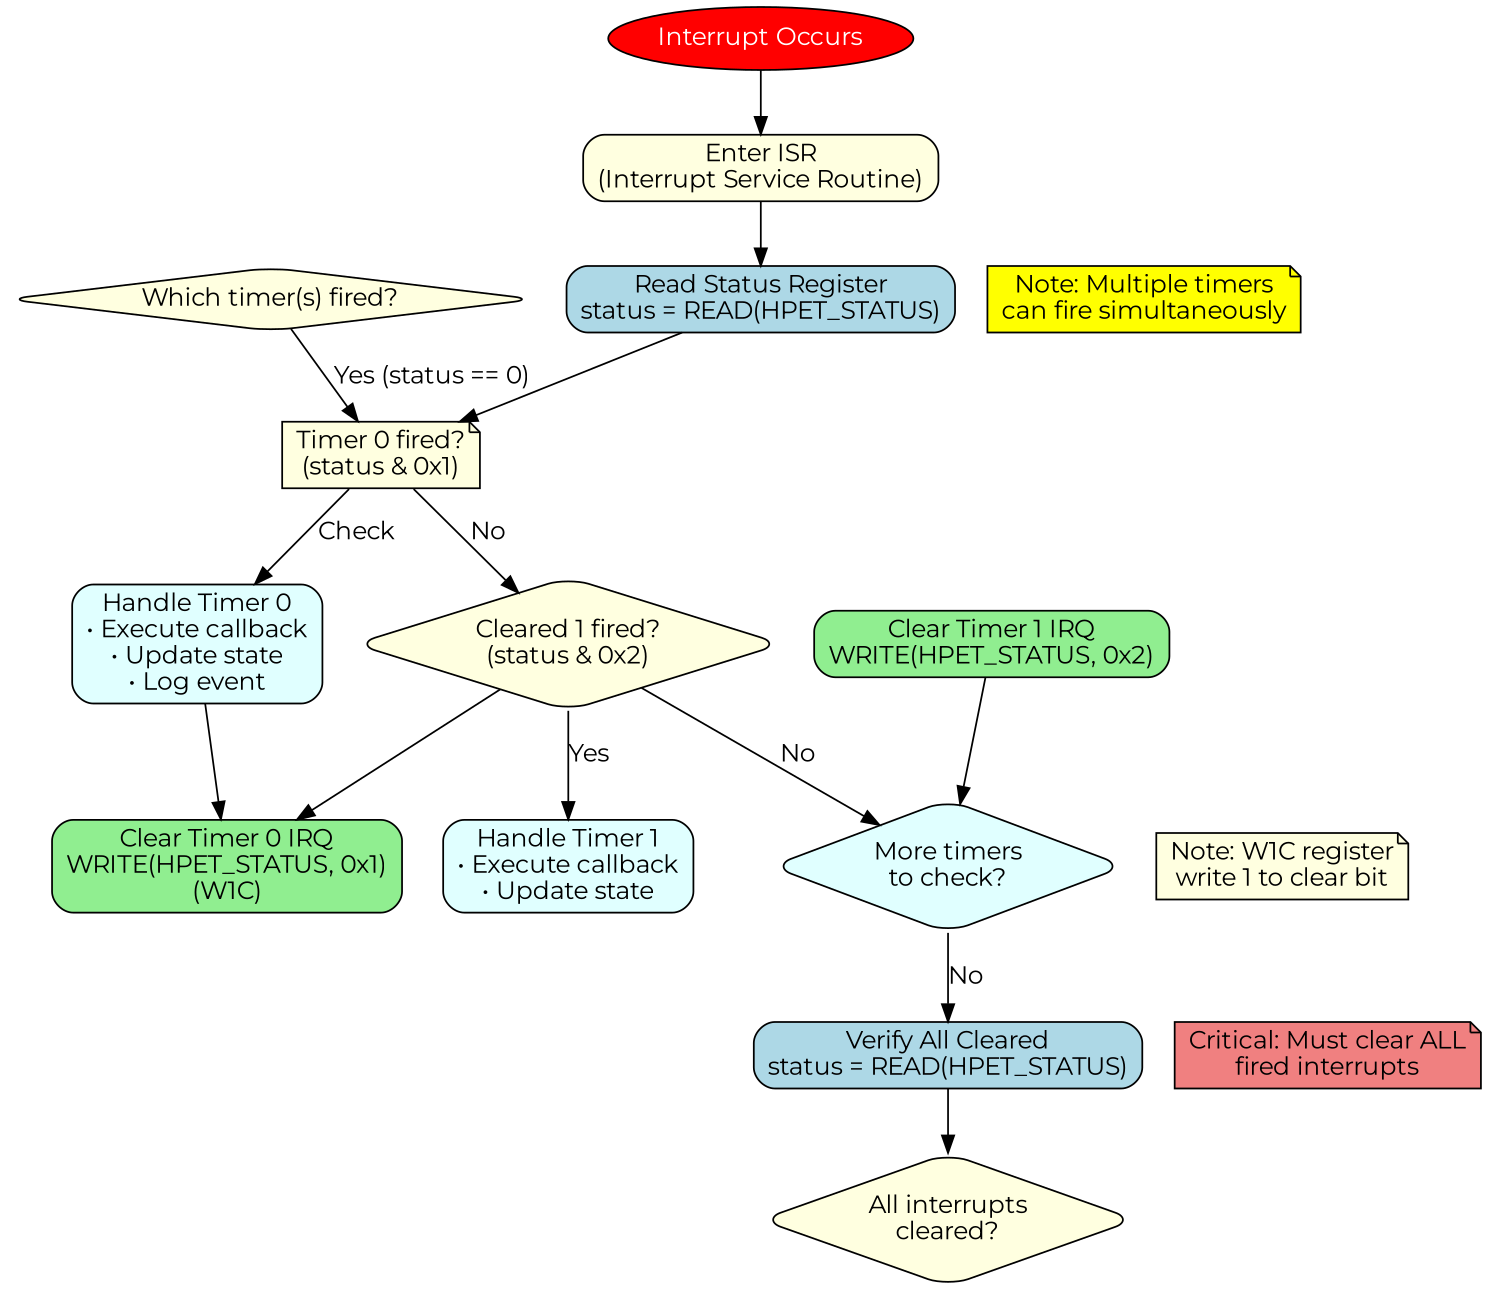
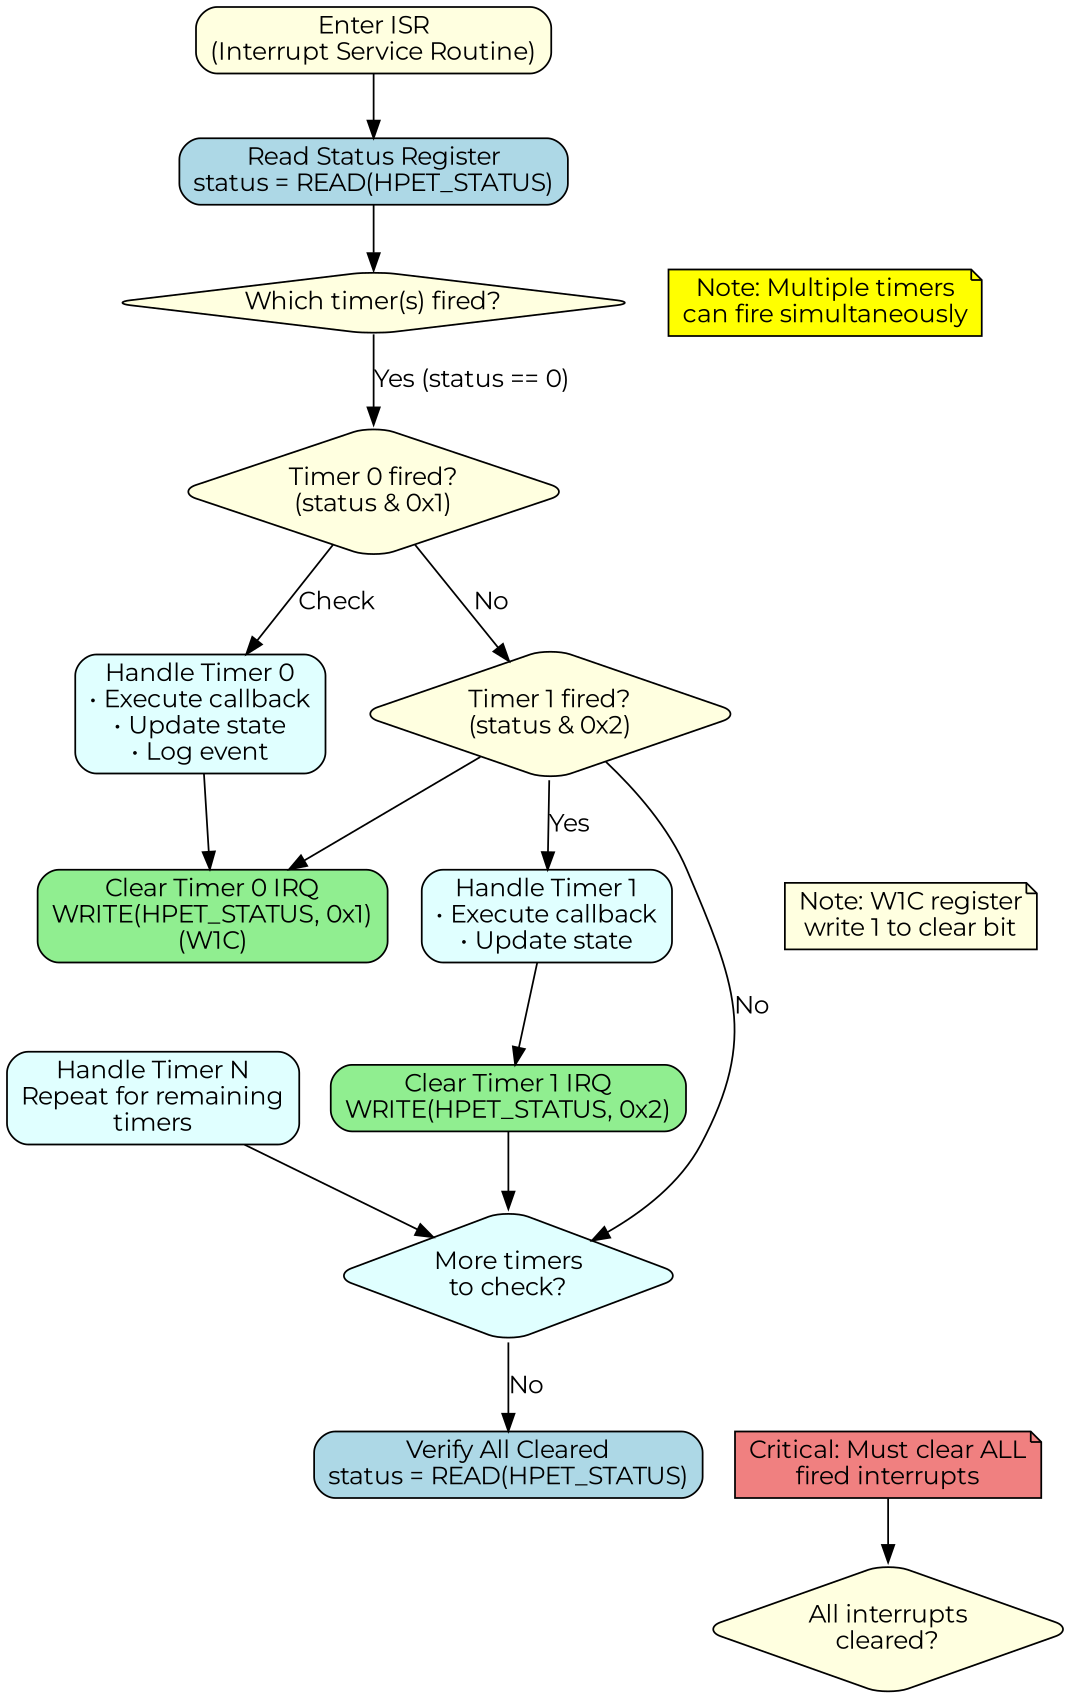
  digraph {
    fontname=Montserrat
    rankdir=TB
    node [fillcolor=lightyellow fontname=Montserrat shape=box style="rounded,filled"]
    edge [fontname=Montserrat]
    n1 [label="Which timer(s) fired?" shape=diamond]
    n2 [fillcolor=yellow label="Note: Multiple timers\ncan fire simultaneously" shape=note style=filled]
    n3 [fillcolor=lightgreen label="Clear Timer 0 IRQ\nWRITE(HPET_STATUS, 0x1)\n(W1C)"]
    n4 [label="Note: W1C register\nwrite 1 to clear bit" shape=note style=filled]
    n5 [fillcolor=lightblue label="Verify All Cleared\nstatus = READ(HPET_STATUS)"]
    n6 [fillcolor=lightcoral label="Critical: Must clear ALL\nfired interrupts" shape=note style=filled]
-   n7 [label="Timer 0 fired?\n(status & 0x1)" shape=note]
+   n7 [label="Timer 0 fired?\n(status & 0x1)" shape=diamond]
    n8 [label="All interrupts\ncleared?" shape=diamond]
-   n9 [fillcolor=red fontcolor=white label="Interrupt Occurs" shape=ellipse]
    n10 [label="Enter ISR\n(Interrupt Service Routine)"]
    n11 [fillcolor=lightblue label="Read Status Register\nstatus = READ(HPET_STATUS)"]
    n12 [fillcolor=lightcyan label="Handle Timer 0\n• Execute callback\n• Update state\n• Log event"]
-   n13 [label="Cleared 1 fired?\n(status & 0x2)" shape=diamond]
+   n13 [label="Timer 1 fired?\n(status & 0x2)" shape=diamond]
    n14 [fillcolor=lightcyan label="Handle Timer 1\n• Execute callback\n• Update state"]
    n15 [fillcolor=lightcyan label="More timers\nto check?" shape=diamond]
    n16 [fillcolor=lightgreen label="Clear Timer 1 IRQ\nWRITE(HPET_STATUS, 0x2)"]
+   n17 [fillcolor=lightcyan label="Handle Timer N\nRepeat for remaining\ntimers"]
    subgraph sub_1 {
      rank=same
      n1
      n2
    }
    subgraph sub_2 {
      rank=same
      n3
      n4
    }
    subgraph sub_3 {
      rank=same
      n5
      n6
    }
    n1 -> n7 [label="Yes (status == 0)"]
-   n5 -> n8
+   n6 -> n8
    n7 -> n12 [label=Check]
    n7 -> n13 [label=No]
-   n9 -> n10
    n10 -> n11
-   n11 -> n7
+   n11 -> n1
    n12 -> n3
    n13 -> n3
    n13 -> n14 [label=Yes]
    n13 -> n15 [label=No]
+   n14 -> n16
    n15 -> n5 [label=No]
    n16 -> n15
+   n17 -> n15
  }
